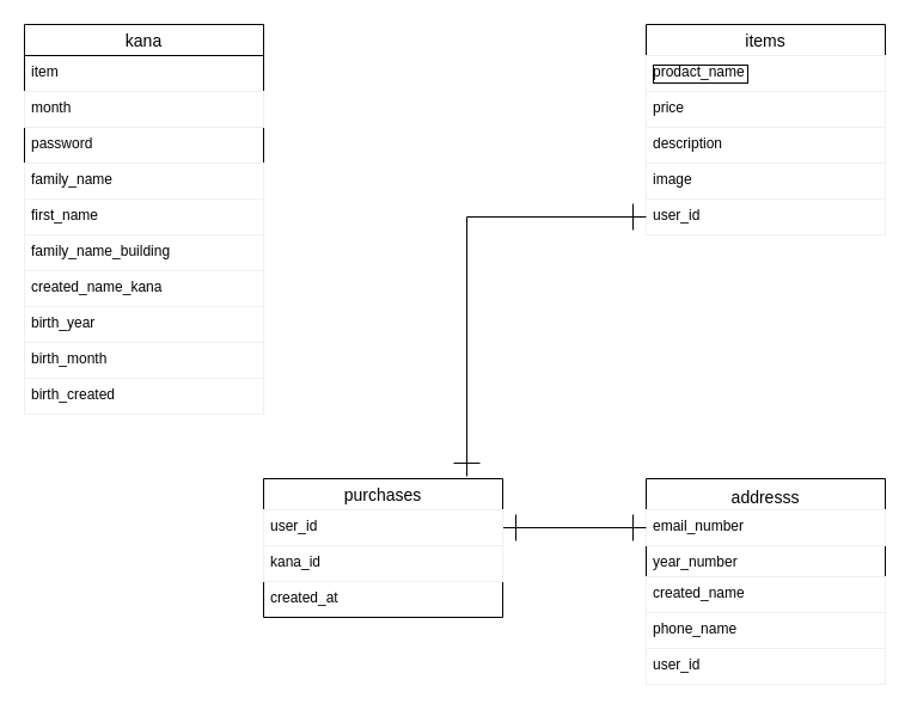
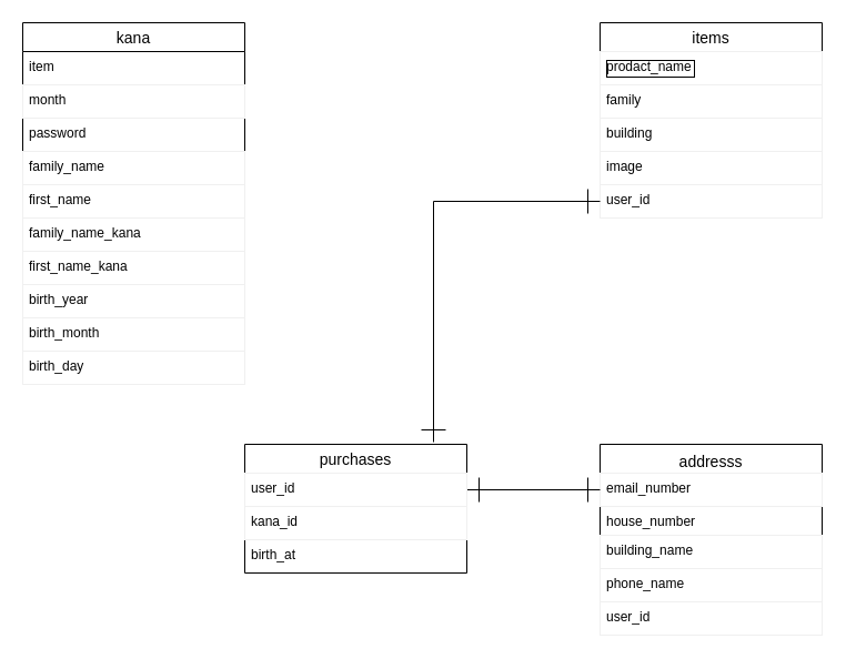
  <mxCell id="0" />
  <mxCell id="1" parent="0" />
  <mxCell id="2" value="items" style="swimlane;fontStyle=0;childLayout=stackLayout;horizontal=1;startSize=26;horizontalStack=0;resizeParent=1;resizeParentMax=0;resizeLast=0;collapsible=1;marginBottom=0;align=center;fontSize=14;" vertex="1" parent="1"><mxGeometry x="540" y="20" width="200" height="176" as="geometry" /></mxCell>
  <mxCell id="3" value="prodact_name" style="text;fillColor=none;spacingLeft=4;spacingRight=4;overflow=hidden;rotatable=0;points=[[0,0.5],[1,0.5]];portConstraint=eastwest;fontSize=12;labelBorderColor=#000000;strokeColor=#f0f0f0;" vertex="1" parent="2"><mxGeometry y="26" width="200" height="30" as="geometry" /></mxCell>
- <mxCell id="4" value="price" style="text;fillColor=none;spacingLeft=4;spacingRight=4;overflow=hidden;rotatable=0;points=[[0,0.5],[1,0.5]];portConstraint=eastwest;fontSize=12;strokeColor=#f0f0f0;" vertex="1" parent="2"><mxGeometry y="56" width="200" height="30" as="geometry" /></mxCell>
- <mxCell id="5" value="description" style="text;fillColor=none;spacingLeft=4;spacingRight=4;overflow=hidden;rotatable=0;points=[[0,0.5],[1,0.5]];portConstraint=eastwest;fontSize=12;strokeColor=#f0f0f0;" vertex="1" parent="2"><mxGeometry y="86" width="200" height="30" as="geometry" /></mxCell>
+ <mxCell id="4" value="family" style="text;fillColor=none;spacingLeft=4;spacingRight=4;overflow=hidden;rotatable=0;points=[[0,0.5],[1,0.5]];portConstraint=eastwest;fontSize=12;strokeColor=#f0f0f0;" vertex="1" parent="2"><mxGeometry y="56" width="200" height="30" as="geometry" /></mxCell>
+ <mxCell id="5" value="building" style="text;fillColor=none;spacingLeft=4;spacingRight=4;overflow=hidden;rotatable=0;points=[[0,0.5],[1,0.5]];portConstraint=eastwest;fontSize=12;strokeColor=#f0f0f0;" vertex="1" parent="2"><mxGeometry y="86" width="200" height="30" as="geometry" /></mxCell>
  <mxCell id="6" value="image" style="text;fillColor=none;spacingLeft=4;spacingRight=4;overflow=hidden;rotatable=0;points=[[0,0.5],[1,0.5]];portConstraint=eastwest;fontSize=12;strokeColor=#f0f0f0;" vertex="1" parent="2"><mxGeometry y="116" width="200" height="30" as="geometry" /></mxCell>
  <mxCell id="7" value="user_id" style="text;fillColor=none;spacingLeft=4;spacingRight=4;overflow=hidden;rotatable=0;points=[[0,0.5],[1,0.5]];portConstraint=eastwest;fontSize=12;strokeColor=#f0f0f0;" vertex="1" parent="2"><mxGeometry y="146" width="200" height="30" as="geometry" /></mxCell>
  <mxCell id="8" value="kana" style="swimlane;fontStyle=0;childLayout=stackLayout;horizontal=1;startSize=26;horizontalStack=0;resizeParent=1;resizeParentMax=0;resizeLast=0;collapsible=1;marginBottom=0;align=center;fontSize=14;" vertex="1" parent="1"><mxGeometry x="20" y="20" width="200" height="326" as="geometry"><mxRectangle x="30" y="50" width="70" height="26" as="alternateBounds" /></mxGeometry></mxCell>
  <mxCell id="9" value="item" style="text;strokeColor=none;fillColor=none;spacingLeft=4;spacingRight=4;overflow=hidden;rotatable=0;points=[[0,0.5],[1,0.5]];portConstraint=eastwest;fontSize=12;" vertex="1" parent="8"><mxGeometry y="26" width="200" height="30" as="geometry" /></mxCell>
  <mxCell id="10" value="month" style="text;fillColor=none;spacingLeft=4;spacingRight=4;overflow=hidden;rotatable=0;points=[[0,0.5],[1,0.5]];portConstraint=eastwest;fontSize=12;strokeColor=#f0f0f0;" vertex="1" parent="8"><mxGeometry y="56" width="200" height="30" as="geometry" /></mxCell>
  <mxCell id="11" value="password" style="text;strokeColor=none;fillColor=none;spacingLeft=4;spacingRight=4;overflow=hidden;rotatable=0;points=[[0,0.5],[1,0.5]];portConstraint=eastwest;fontSize=12;" vertex="1" parent="8"><mxGeometry y="86" width="200" height="30" as="geometry" /></mxCell>
  <mxCell id="12" value="family_name" style="text;fillColor=none;spacingLeft=4;spacingRight=4;overflow=hidden;rotatable=0;points=[[0,0.5],[1,0.5]];portConstraint=eastwest;fontSize=12;strokeColor=#f0f0f0;" vertex="1" parent="8"><mxGeometry y="116" width="200" height="30" as="geometry" /></mxCell>
  <mxCell id="13" value="first_name" style="text;fillColor=none;spacingLeft=4;spacingRight=4;overflow=hidden;rotatable=0;points=[[0,0.5],[1,0.5]];portConstraint=eastwest;fontSize=12;strokeColor=#f0f0f0;" vertex="1" parent="8"><mxGeometry y="146" width="200" height="30" as="geometry" /></mxCell>
- <mxCell id="14" value="family_name_building" style="text;fillColor=none;spacingLeft=4;spacingRight=4;overflow=hidden;rotatable=0;points=[[0,0.5],[1,0.5]];portConstraint=eastwest;fontSize=12;strokeColor=#f0f0f0;" vertex="1" parent="8"><mxGeometry y="176" width="200" height="30" as="geometry" /></mxCell>
- <mxCell id="15" value="created_name_kana" style="text;fillColor=none;spacingLeft=4;spacingRight=4;overflow=hidden;rotatable=0;points=[[0,0.5],[1,0.5]];portConstraint=eastwest;fontSize=12;strokeColor=#f0f0f0;" vertex="1" parent="8"><mxGeometry y="206" width="200" height="30" as="geometry" /></mxCell>
+ <mxCell id="14" value="family_name_kana" style="text;fillColor=none;spacingLeft=4;spacingRight=4;overflow=hidden;rotatable=0;points=[[0,0.5],[1,0.5]];portConstraint=eastwest;fontSize=12;strokeColor=#f0f0f0;" vertex="1" parent="8"><mxGeometry y="176" width="200" height="30" as="geometry" /></mxCell>
+ <mxCell id="15" value="first_name_kana" style="text;fillColor=none;spacingLeft=4;spacingRight=4;overflow=hidden;rotatable=0;points=[[0,0.5],[1,0.5]];portConstraint=eastwest;fontSize=12;strokeColor=#f0f0f0;" vertex="1" parent="8"><mxGeometry y="206" width="200" height="30" as="geometry" /></mxCell>
  <mxCell id="16" value="birth_year" style="text;fillColor=none;spacingLeft=4;spacingRight=4;overflow=hidden;rotatable=0;points=[[0,0.5],[1,0.5]];portConstraint=eastwest;fontSize=12;strokeColor=#f0f0f0;" vertex="1" parent="8"><mxGeometry y="236" width="200" height="30" as="geometry" /></mxCell>
  <mxCell id="17" value="birth_month" style="text;fillColor=none;spacingLeft=4;spacingRight=4;overflow=hidden;rotatable=0;points=[[0,0.5],[1,0.5]];portConstraint=eastwest;fontSize=12;strokeColor=#f0f0f0;" vertex="1" parent="8"><mxGeometry y="266" width="200" height="30" as="geometry" /></mxCell>
- <mxCell id="18" value="birth_created" style="text;fillColor=none;spacingLeft=4;spacingRight=4;overflow=hidden;rotatable=0;points=[[0,0.5],[1,0.5]];portConstraint=eastwest;fontSize=12;strokeColor=#f0f0f0;" vertex="1" parent="8"><mxGeometry y="296" width="200" height="30" as="geometry" /></mxCell>
+ <mxCell id="18" value="birth_day" style="text;fillColor=none;spacingLeft=4;spacingRight=4;overflow=hidden;rotatable=0;points=[[0,0.5],[1,0.5]];portConstraint=eastwest;fontSize=12;strokeColor=#f0f0f0;" vertex="1" parent="8"><mxGeometry y="296" width="200" height="30" as="geometry" /></mxCell>
  <mxCell id="19" value="&#10;addresss" style="swimlane;fontStyle=0;childLayout=stackLayout;horizontal=1;startSize=26;horizontalStack=0;resizeParent=1;resizeParentMax=0;resizeLast=0;collapsible=1;marginBottom=0;align=center;fontSize=14;verticalAlign=bottom;" vertex="1" parent="1"><mxGeometry x="540" y="400" width="200" height="172" as="geometry" /></mxCell>
  <mxCell id="20" value="email_number" style="text;fillColor=none;spacingLeft=4;spacingRight=4;overflow=hidden;rotatable=0;points=[[0,0.5],[1,0.5]];portConstraint=eastwest;fontSize=12;strokeColor=#f0f0f0;" vertex="1" parent="19"><mxGeometry y="26" width="200" height="30" as="geometry" /></mxCell>
- <mxCell id="21" value="year_number" style="text;strokeColor=none;fillColor=none;spacingLeft=4;spacingRight=4;overflow=hidden;rotatable=0;points=[[0,0.5],[1,0.5]];portConstraint=eastwest;fontSize=12;" vertex="1" parent="19"><mxGeometry y="56" width="200" height="26" as="geometry" /></mxCell>
- <mxCell id="22" value="created_name" style="text;fillColor=none;spacingLeft=4;spacingRight=4;overflow=hidden;rotatable=0;points=[[0,0.5],[1,0.5]];portConstraint=eastwest;fontSize=12;strokeColor=#f0f0f0;" vertex="1" parent="19"><mxGeometry y="82" width="200" height="30" as="geometry" /></mxCell>
+ <mxCell id="21" value="house_number" style="text;strokeColor=none;fillColor=none;spacingLeft=4;spacingRight=4;overflow=hidden;rotatable=0;points=[[0,0.5],[1,0.5]];portConstraint=eastwest;fontSize=12;" vertex="1" parent="19"><mxGeometry y="56" width="200" height="26" as="geometry" /></mxCell>
+ <mxCell id="22" value="building_name" style="text;fillColor=none;spacingLeft=4;spacingRight=4;overflow=hidden;rotatable=0;points=[[0,0.5],[1,0.5]];portConstraint=eastwest;fontSize=12;strokeColor=#f0f0f0;" vertex="1" parent="19"><mxGeometry y="82" width="200" height="30" as="geometry" /></mxCell>
  <mxCell id="23" value="phone_name" style="text;fillColor=none;spacingLeft=4;spacingRight=4;overflow=hidden;rotatable=0;points=[[0,0.5],[1,0.5]];portConstraint=eastwest;fontSize=12;strokeColor=#f0f0f0;" vertex="1" parent="19"><mxGeometry y="112" width="200" height="30" as="geometry" /></mxCell>
  <mxCell id="24" value="user_id" style="text;fillColor=none;spacingLeft=4;spacingRight=4;overflow=hidden;rotatable=0;points=[[0,0.5],[1,0.5]];portConstraint=eastwest;fontSize=12;strokeColor=#f0f0f0;" vertex="1" parent="19"><mxGeometry y="142" width="200" height="30" as="geometry" /></mxCell>
  <mxCell id="25" style="edgeStyle=orthogonalEdgeStyle;rounded=0;orthogonalLoop=1;jettySize=auto;html=1;exitX=1;exitY=0.5;exitDx=0;exitDy=0;entryX=0;entryY=0.5;entryDx=0;entryDy=0;startArrow=ERone;startFill=0;startSize=20;endArrow=ERone;endFill=0;endSize=20;" edge="1" parent="1" source="27" target="20"><mxGeometry relative="1" as="geometry" /></mxCell>
  <mxCell id="26" value="purchases" style="swimlane;fontStyle=0;childLayout=stackLayout;horizontal=1;startSize=26;horizontalStack=0;resizeParent=1;resizeParentMax=0;resizeLast=0;collapsible=1;marginBottom=0;align=center;fontSize=14;" vertex="1" parent="1"><mxGeometry x="220" y="400" width="200" height="116" as="geometry" /></mxCell>
  <mxCell id="27" value="user_id" style="text;fillColor=none;spacingLeft=4;spacingRight=4;overflow=hidden;rotatable=0;points=[[0,0.5],[1,0.5]];portConstraint=eastwest;fontSize=12;strokeColor=#f0f0f0;" vertex="1" parent="26"><mxGeometry y="26" width="200" height="30" as="geometry" /></mxCell>
  <mxCell id="28" value="kana_id" style="text;fillColor=none;spacingLeft=4;spacingRight=4;overflow=hidden;rotatable=0;points=[[0,0.5],[1,0.5]];portConstraint=eastwest;fontSize=12;strokeColor=#f0f0f0;" vertex="1" parent="26"><mxGeometry y="56" width="200" height="30" as="geometry" /></mxCell>
- <mxCell id="29" value="created_at" style="text;strokeColor=none;fillColor=none;spacingLeft=4;spacingRight=4;overflow=hidden;rotatable=0;points=[[0,0.5],[1,0.5]];portConstraint=eastwest;fontSize=12;" vertex="1" parent="26"><mxGeometry y="86" width="200" height="30" as="geometry" /></mxCell>
+ <mxCell id="29" value="birth_at" style="text;strokeColor=none;fillColor=none;spacingLeft=4;spacingRight=4;overflow=hidden;rotatable=0;points=[[0,0.5],[1,0.5]];portConstraint=eastwest;fontSize=12;" vertex="1" parent="26"><mxGeometry y="86" width="200" height="30" as="geometry" /></mxCell>
  <mxCell id="30" style="edgeStyle=orthogonalEdgeStyle;rounded=0;orthogonalLoop=1;jettySize=auto;html=1;exitX=0;exitY=0.5;exitDx=0;exitDy=0;startArrow=ERone;startFill=0;startSize=20;endArrow=ERone;endFill=0;endSize=20;entryX=0.85;entryY=-0.017;entryDx=0;entryDy=0;entryPerimeter=0;" edge="1" parent="1" source="7" target="26"><mxGeometry relative="1" as="geometry"><mxPoint x="390" y="390" as="targetPoint" /></mxGeometry></mxCell>
